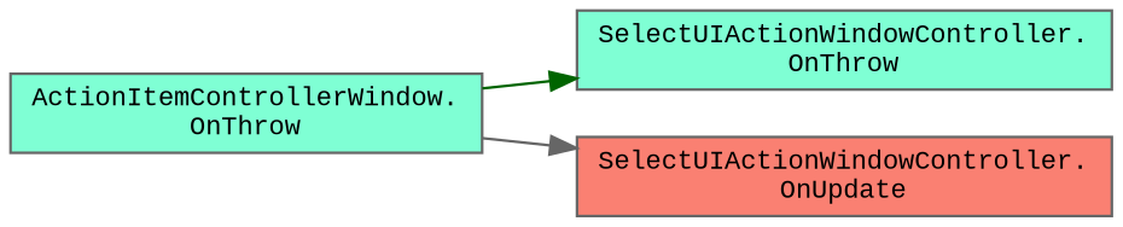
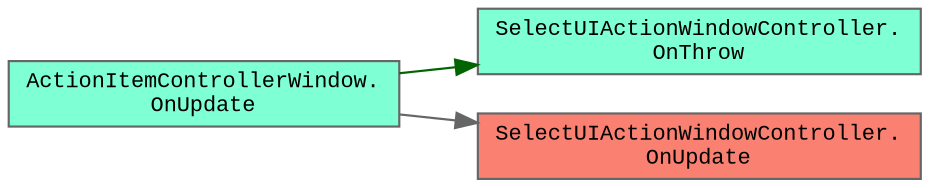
  digraph {
    fontname="Liberation Mono"
    rankdir=RL
    node [color=grey40 fillcolor=aquamarine fontname="Liberation Mono" fontsize=10 shape=box style=filled]
    edge [dir=back fontname="Liberation Mono" fontsize=10 labelfontname=Helvetica labelfontsize=10 style=solid]
    n1 [color=gray40 fontcolor=black height=0.2 label="SelectUIActionWindowController.\lOnThrow" width=0.4]
-   n2 [height=0.2 label="ActionItemControllerWindow.\lOnThrow" width=0.4]
+   n2 [height=0.2 label="ActionItemControllerWindow.\lOnUpdate" width=0.4]
    n3 [fillcolor=salmon height=0.2 label="SelectUIActionWindowController.\lOnUpdate" width=0.4]
    n1 -> n2 [color=darkgreen]
    n3 -> n2 [color=gray40]
  }
